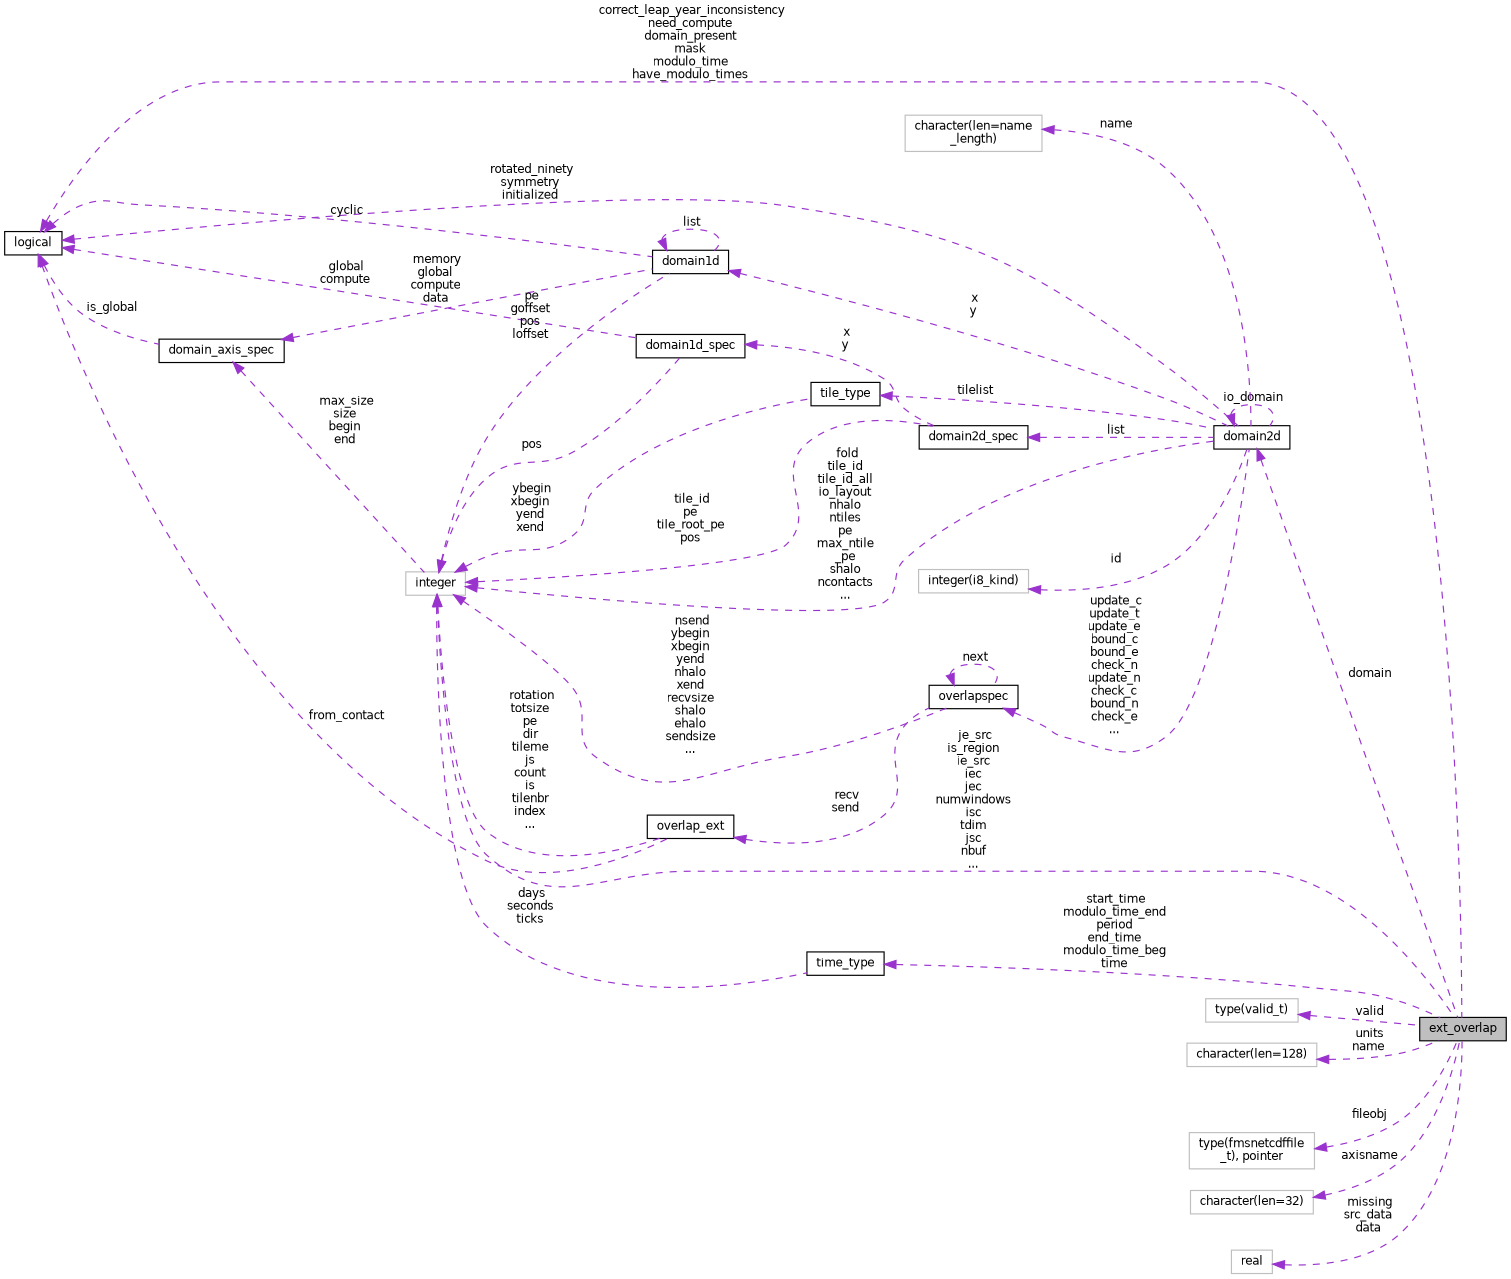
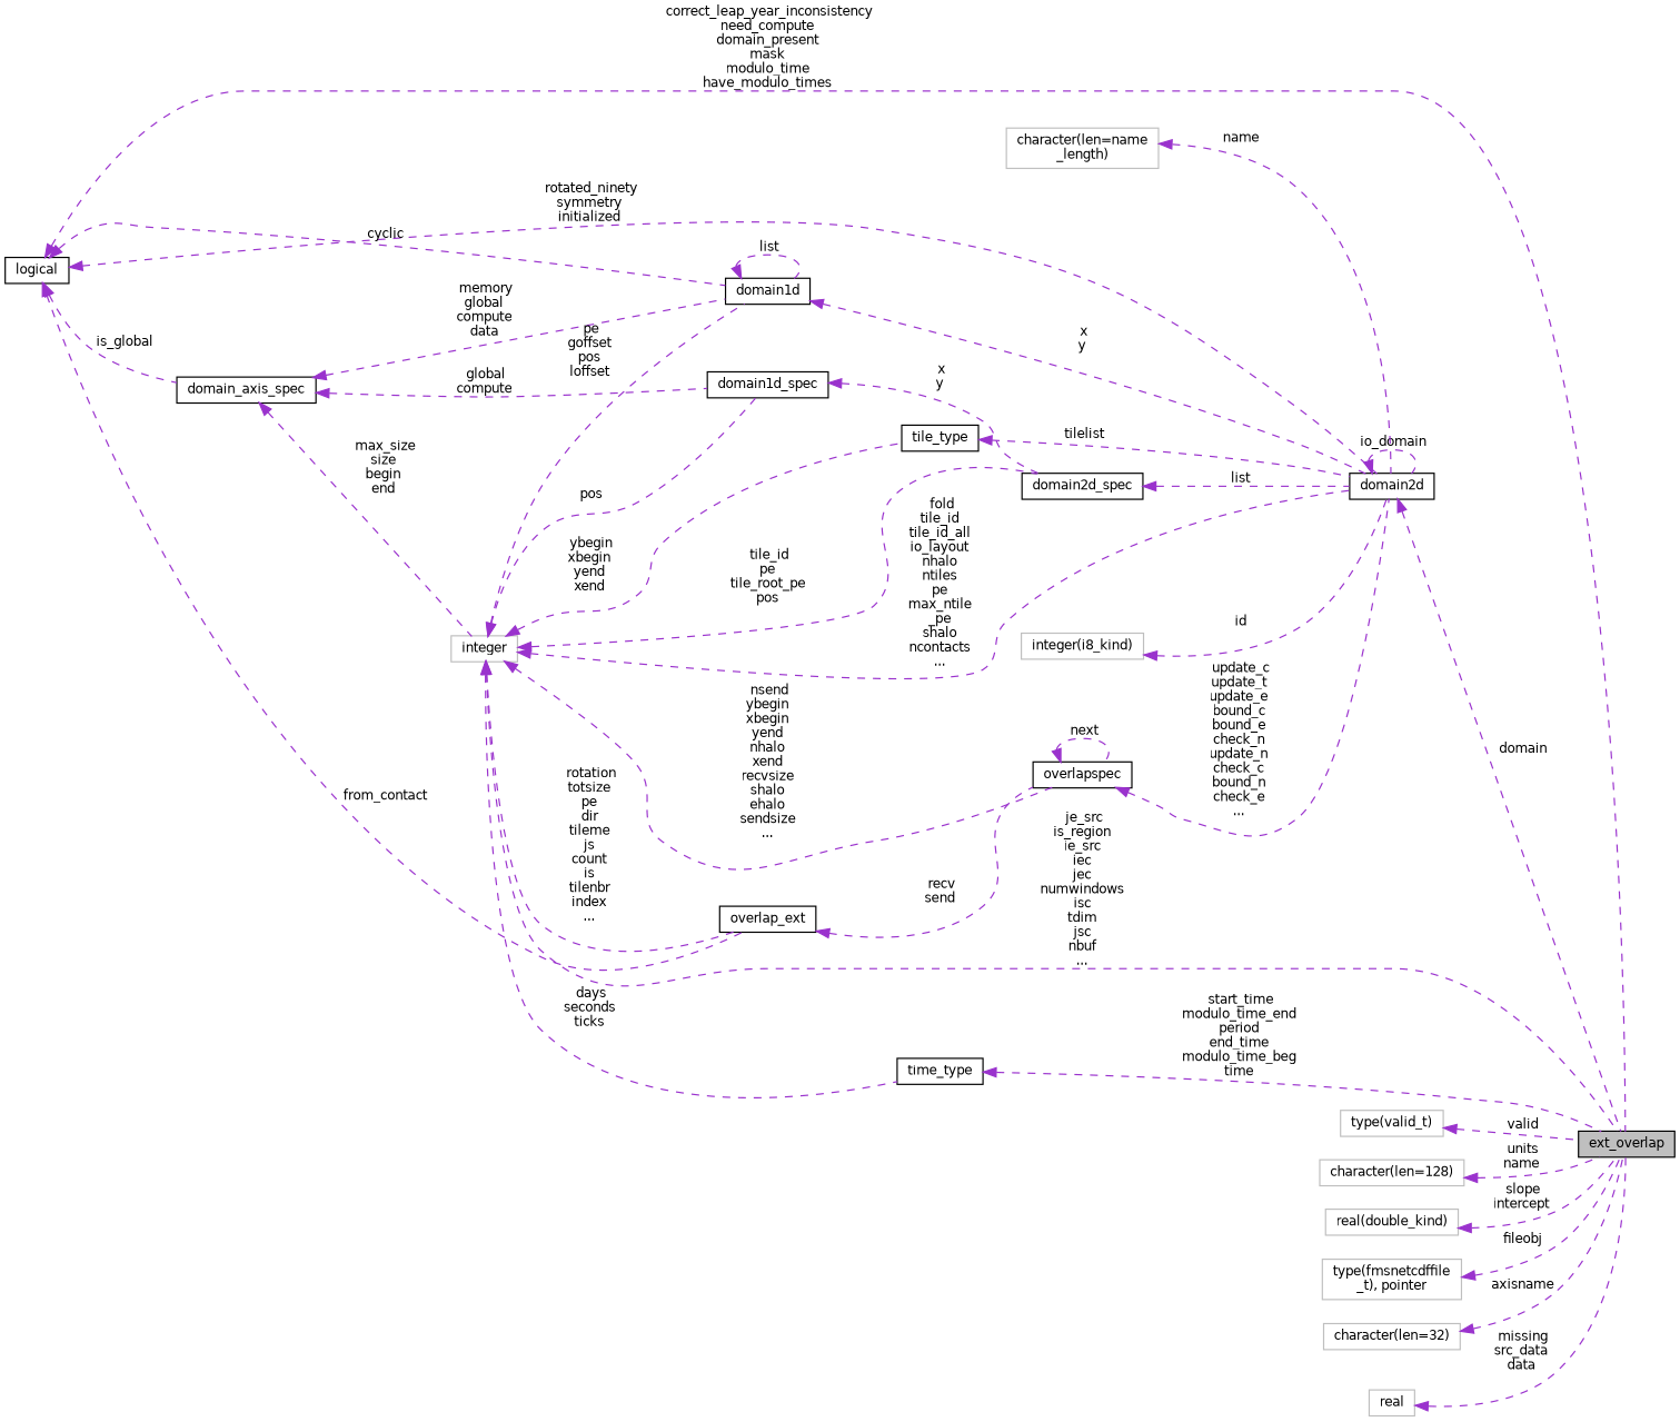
  digraph {
    rankdir=LR
    node [color=black fillcolor=white fontname=Helvetica fontsize=10 shape=record style=filled]
    edge [color=darkorchid3 dir=back fontname=Helvetica fontsize=10 labelfontname=Helvetica labelfontsize=10 style=dashed]
    n1 [fillcolor=grey75 fontcolor=black height=0.2 label=ext_overlap width=0.4]
    n2 [height=0.2 label=logical width=0.4]
    n3 [height=0.2 label=domain2d width=0.4]
    n4 [height=0.2 label=domain1d width=0.4]
    n5 [height=0.2 label=domain_axis_spec width=0.4]
    n6 [height=0.2 label=overlap_ext width=0.4]
    n7 [color=grey75 height=0.2 label=integer width=0.4]
    n8 [height=0.2 label=domain1d_spec width=0.4]
    n9 [height=0.2 label=overlapspec width=0.4]
    n10 [height=0.2 label=time_type width=0.4]
    n11 [height=0.2 label=domain2d_spec width=0.4]
    n12 [height=0.2 label=tile_type width=0.4]
    n13 [color=grey75 height=0.2 label="integer(i8_kind)" width=0.4]
    n14 [color=grey75 height=0.2 label="character(len=name\l_length)" width=0.4]
    n15 [color=grey75 height=0.2 label="type(valid_t)" width=0.4]
    n16 [color=grey75 height=0.2 label="character(len=128)" width=0.4]
+   n17 [color=grey75 height=0.2 label="real(double_kind)" width=0.4]
    n18 [color=grey75 height=0.2 label="type(fmsnetcdffile\l_t), pointer" width=0.4]
    n19 [color=grey75 height=0.2 label="character(len=32)" width=0.4]
    n20 [color=grey75 height=0.2 label=real width=0.4]
    n2 -> n1 [label=" correct_leap_year_inconsistency\nneed_compute\ndomain_present\nmask\nmodulo_time\nhave_modulo_times"]
    n2 -> n3 [label=" rotated_ninety\nsymmetry\ninitialized"]
    n2 -> n4 [label=" cyclic"]
    n2 -> n5 [label=" is_global"]
    n2 -> n6 [label=" from_contact"]
    n3 -> n1 [label=" domain"]
    n3 -> n3 [label=" io_domain"]
    n4 -> n3 [label=" x\ny"]
    n4 -> n4 [label=" list"]
    n5 -> n4 [label=" memory\nglobal\ncompute\ndata"]
    n5 -> n7 [label=" max_size\nsize\nbegin\nend"]
-   n2 -> n8 [label=" global\ncompute"]
+   n5 -> n8 [label=" global\ncompute"]
    n6 -> n9 [label=" recv\nsend"]
    n7 -> n1 [label=" je_src\nis_region\nie_src\niec\njec\nnumwindows\nisc\ntdim\njsc\nnbuf\n..."]
    n7 -> n3 [label=" fold\ntile_id\ntile_id_all\nio_layout\nnhalo\nntiles\npe\nmax_ntile\l_pe\nshalo\nncontacts\n..."]
    n7 -> n4 [label=" pe\ngoffset\npos\nloffset"]
    n7 -> n6 [label=" rotation\ntotsize\npe\ndir\ntileme\njs\ncount\nis\ntilenbr\nindex\n..."]
    n7 -> n8 [label=" pos"]
    n7 -> n9 [label=" nsend\nybegin\nxbegin\nyend\nnhalo\nxend\nrecvsize\nshalo\nehalo\nsendsize\n..."]
    n7 -> n10 [label=" days\nseconds\nticks"]
    n7 -> n11 [label=" tile_id\npe\ntile_root_pe\npos"]
    n7 -> n12 [label=" ybegin\nxbegin\nyend\nxend"]
    n8 -> n11 [label=" x\ny"]
    n9 -> n3 [label=" update_c\nupdate_t\nupdate_e\nbound_c\nbound_e\ncheck_n\nupdate_n\ncheck_c\nbound_n\ncheck_e\n..."]
    n9 -> n9 [label=" next"]
    n10 -> n1 [label=" start_time\nmodulo_time_end\nperiod\nend_time\nmodulo_time_beg\ntime"]
    n11 -> n3 [label=" list"]
    n12 -> n3 [label=" tilelist"]
    n13 -> n3 [label=" id"]
    n14 -> n3 [label=" name"]
    n15 -> n1 [label=" valid"]
    n16 -> n1 [label=" units\nname"]
+   n17 -> n1 [label=" slope\nintercept"]
    n18 -> n1 [label=" fileobj"]
    n19 -> n1 [label=" axisname"]
    n20 -> n1 [label=" missing\nsrc_data\ndata"]
  }
